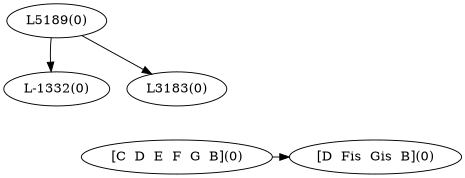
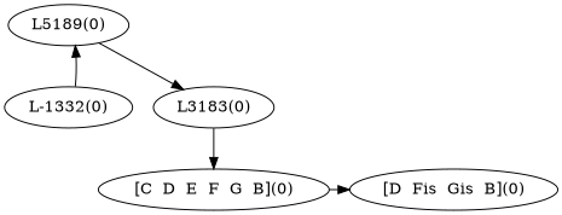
  digraph {
    "L-1332(0)"
    n2 [label="L3183(0)"]
    "L5189(0)"
    "[D  Fis  Gis  B](0)"
    "[C  D  E  F  G  B](0)"
    subgraph sub_1 {
      rank=same
      "L-1332(0)"
      n2
    }
    subgraph sub_2 {
      rank=min
      "L5189(0)"
    }
    subgraph sub_3 {
      rank=max
      "[D  Fis  Gis  B](0)"
      "[C  D  E  F  G  B](0)"
    }
-   "L5189(0)" -> "L-1332(0)"
+   n2 -> "[C  D  E  F  G  B](0)"
+   "L-1332(0)" -> "L5189(0)"
    "L5189(0)" -> n2
    "[C  D  E  F  G  B](0)" -> "[D  Fis  Gis  B](0)"
  }
